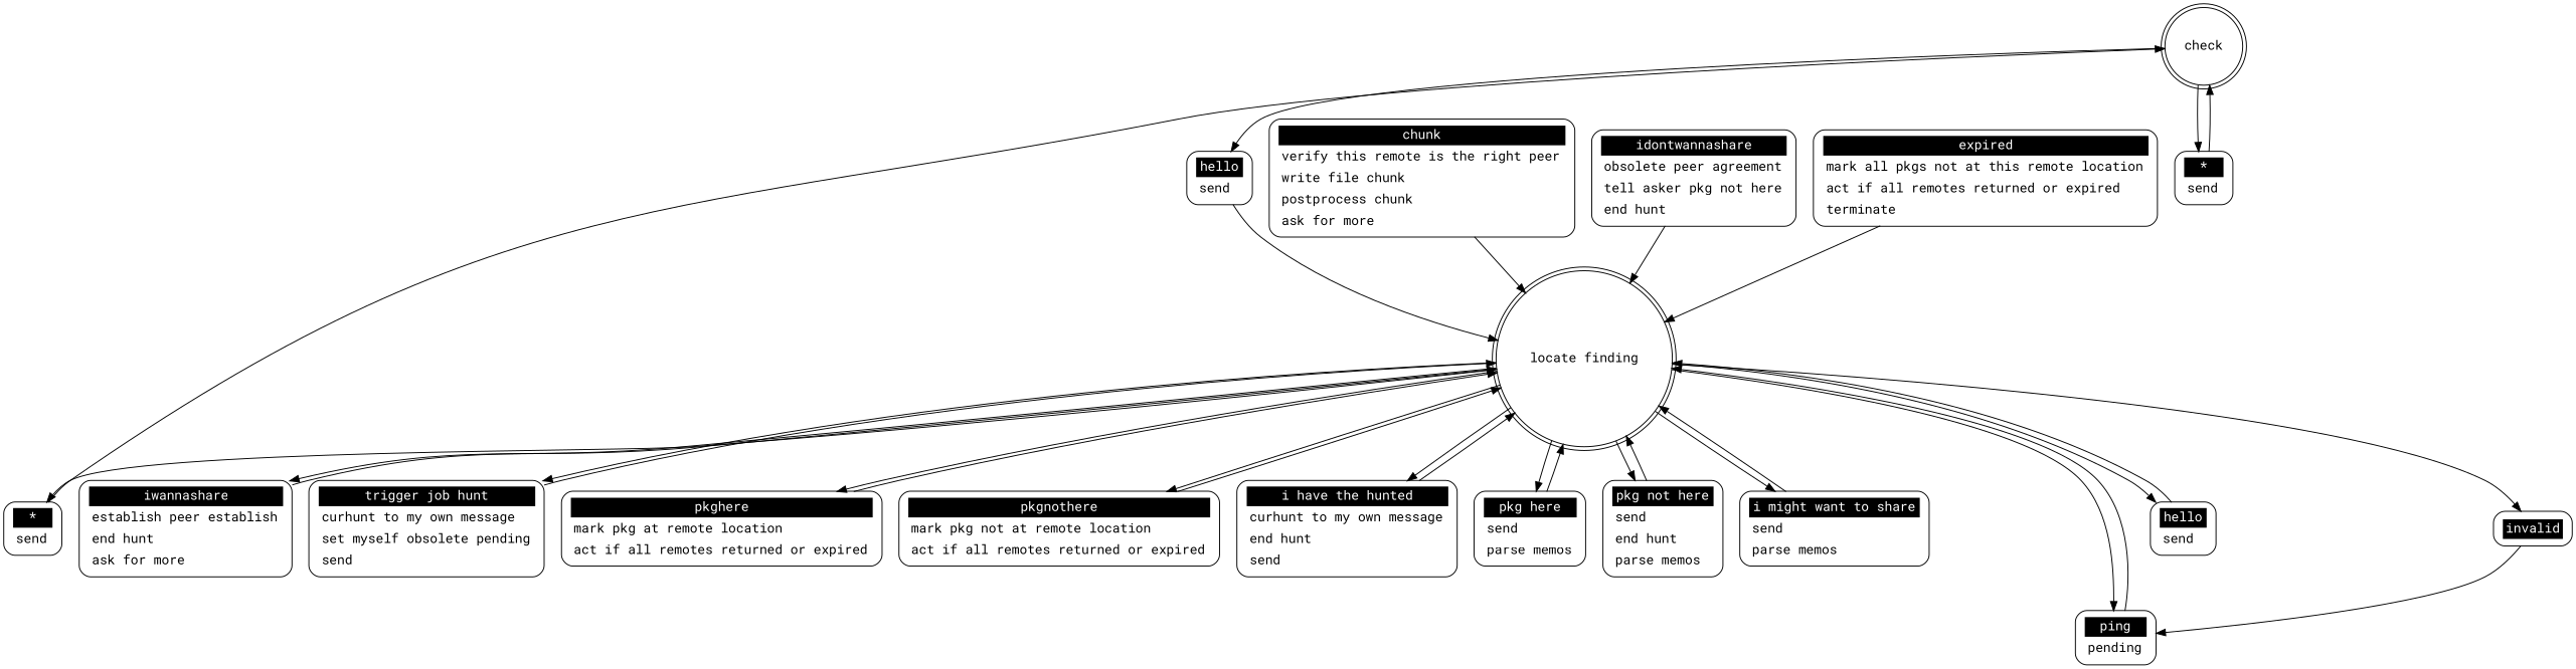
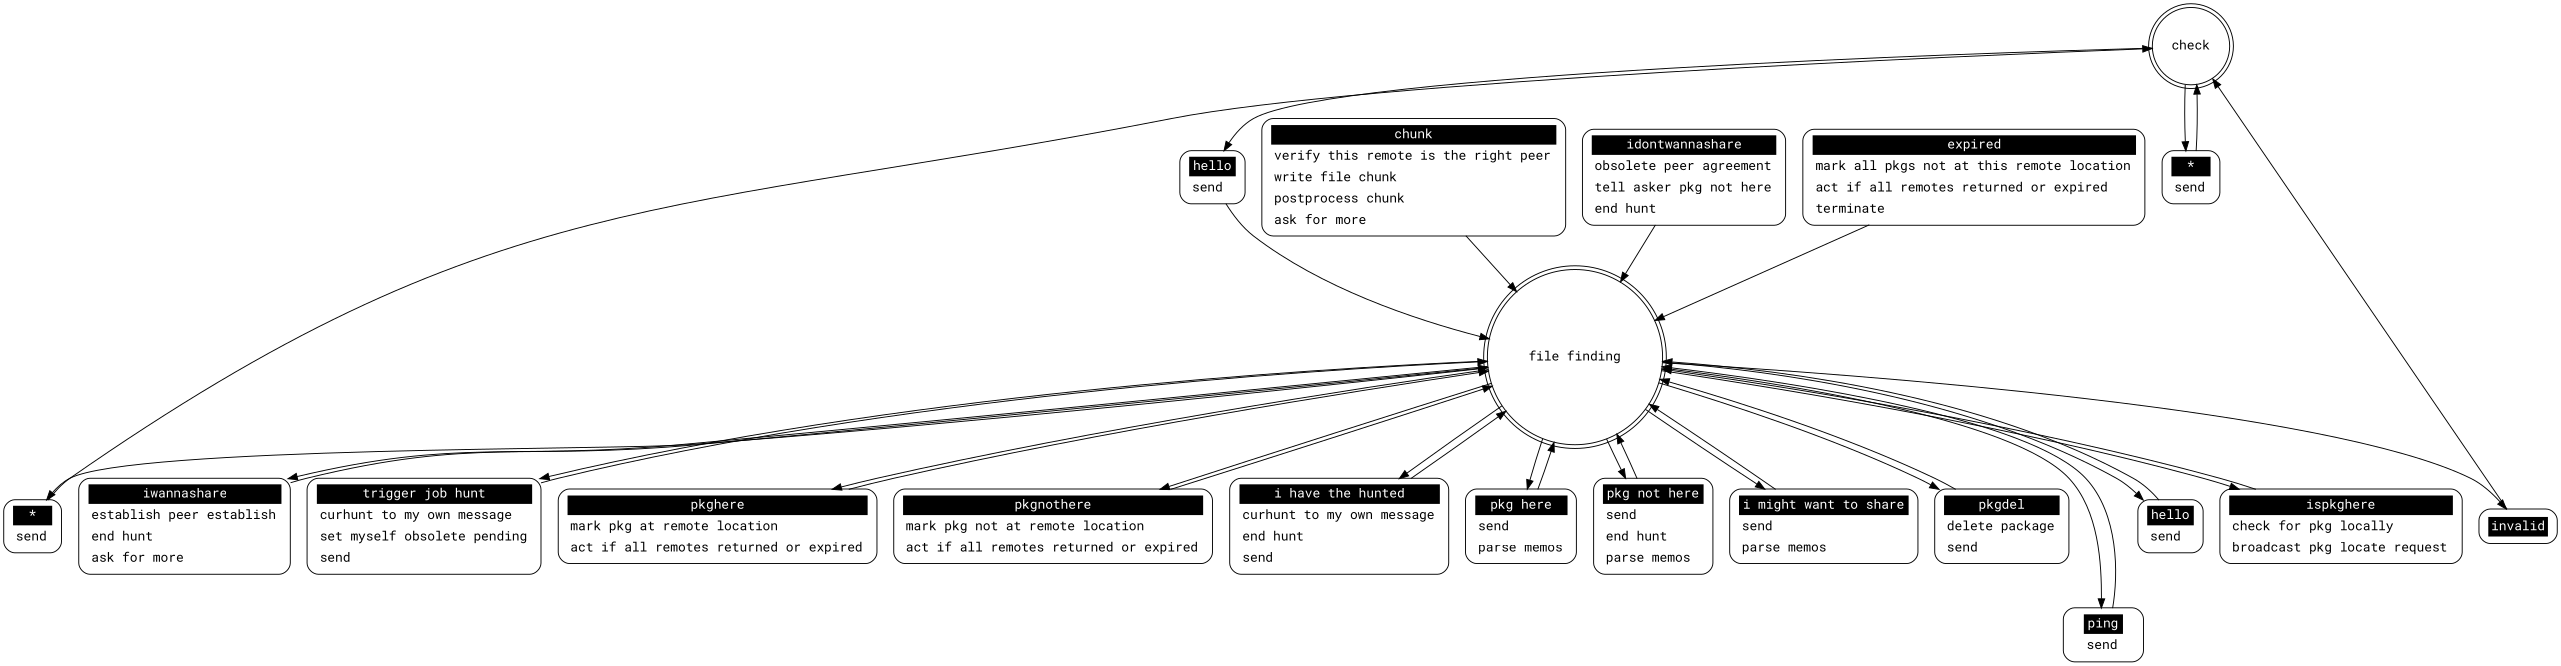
  digraph {
    fontname="Roboto Mono"
    node [fontname="Roboto Mono" shape=Mrecord style=solid]
    edge [fontname="Roboto Mono"]
    n1 [label=check shape=doublecircle style=""]
    n2 [label=<<table border="0" cellborder="0" cellpadding="3" bgcolor="white"><tr><td bgcolor="black" align="center" colspan="2"><font color="white">hello</font></td></tr><tr><td align="left" port="r3">send</td></tr></table>>]
    n3 [label=<<table border="0" cellborder="0" cellpadding="3" bgcolor="white"><tr><td bgcolor="black" align="center" colspan="2"><font color="white">*</font></td></tr><tr><td align="left" port="r3">send</td></tr></table>>]
-   "file finding" [shape=doublecircle label="locate finding" style=""]
+   "file finding" [shape=doublecircle style=""]
    n5 [label=<<table border="0" cellborder="0" cellpadding="3" bgcolor="white"><tr><td bgcolor="black" align="center" colspan="2"><font color="white">hello</font></td></tr><tr><td align="left" port="r3">send</td></tr></table>>]
+   n6 [label=<<table border="0" cellborder="0" cellpadding="3" bgcolor="white"><tr><td bgcolor="black" align="center" colspan="2"><font color="white">ispkghere</font></td></tr><tr><td align="left" port="r3">check for pkg locally</td></tr><tr><td align="left" port="r3">broadcast pkg locate request</td></tr></table>>]
    n7 [label=<<table border="0" cellborder="0" cellpadding="3" bgcolor="white"><tr><td bgcolor="black" align="center" colspan="2"><font color="white">iwannashare</font></td></tr><tr><td align="left" port="r3">establish peer establish</td></tr><tr><td align="left" port="r3">end hunt</td></tr><tr><td align="left" port="r3">ask for more</td></tr></table>>]
    n8 [label=<<table border="0" cellborder="0" cellpadding="3" bgcolor="white"><tr><td bgcolor="black" align="center" colspan="2"><font color="white">trigger job hunt</font></td></tr><tr><td align="left" port="r3">curhunt to my own message</td></tr><tr><td align="left" port="r3">set myself obsolete pending</td></tr><tr><td align="left" port="r3">send</td></tr></table>>]
    n9 [label=<<table border="0" cellborder="0" cellpadding="3" bgcolor="white"><tr><td bgcolor="black" align="center" colspan="2"><font color="white">pkghere</font></td></tr><tr><td align="left" port="r3">mark pkg at remote location</td></tr><tr><td align="left" port="r3">act if all remotes returned or expired</td></tr></table>>]
    n10 [label=<<table border="0" cellborder="0" cellpadding="3" bgcolor="white"><tr><td bgcolor="black" align="center" colspan="2"><font color="white">pkgnothere</font></td></tr><tr><td align="left" port="r3">mark pkg not at remote location</td></tr><tr><td align="left" port="r3">act if all remotes returned or expired</td></tr></table>>]
    n11 [label=<<table border="0" cellborder="0" cellpadding="3" bgcolor="white"><tr><td bgcolor="black" align="center" colspan="2"><font color="white">i have the hunted</font></td></tr><tr><td align="left" port="r3">curhunt to my own message</td></tr><tr><td align="left" port="r3">end hunt</td></tr><tr><td align="left" port="r3">send</td></tr></table>>]
    n12 [label=<<table border="0" cellborder="0" cellpadding="3" bgcolor="white"><tr><td bgcolor="black" align="center" colspan="2"><font color="white">pkg here</font></td></tr><tr><td align="left" port="r3">send</td></tr><tr><td align="left" port="r3">parse memos</td></tr></table>>]
    n13 [label=<<table border="0" cellborder="0" cellpadding="3" bgcolor="white"><tr><td bgcolor="black" align="center" colspan="2"><font color="white">pkg not here</font></td></tr><tr><td align="left" port="r3">send</td></tr><tr><td align="left" port="r3">end hunt</td></tr><tr><td align="left" port="r3">parse memos</td></tr></table>>]
    n14 [label=<<table border="0" cellborder="0" cellpadding="3" bgcolor="white"><tr><td bgcolor="black" align="center" colspan="2"><font color="white">i might want to share</font></td></tr><tr><td align="left" port="r3">send</td></tr><tr><td align="left" port="r3">parse memos</td></tr></table>>]
-   n16 [label=<<table border="0" cellborder="0" cellpadding="3" bgcolor="white"><tr><td bgcolor="black" align="center" colspan="2"><font color="white">ping</font></td></tr><tr><td align="left" port="r3">pending</td></tr></table>>]
+   n15 [label=<<table border="0" cellborder="0" cellpadding="3" bgcolor="white"><tr><td bgcolor="black" align="center" colspan="2"><font color="white">pkgdel</font></td></tr><tr><td align="left" port="r3">delete package</td></tr><tr><td align="left" port="r3">send</td></tr></table>>]
+   n16 [label=<<table border="0" cellborder="0" cellpadding="3" bgcolor="white"><tr><td bgcolor="black" align="center" colspan="2"><font color="white">ping</font></td></tr><tr><td align="left" port="r3">send</td></tr></table>>]
    n17 [label=<<table border="0" cellborder="0" cellpadding="3" bgcolor="white"><tr><td bgcolor="black" align="center" colspan="2"><font color="white">invalid</font></td></tr></table>>]
    n18 [label=<<table border="0" cellborder="0" cellpadding="3" bgcolor="white"><tr><td bgcolor="black" align="center" colspan="2"><font color="white">*</font></td></tr><tr><td align="left" port="r3">send</td></tr></table>>]
    n19 [label=<<table border="0" cellborder="0" cellpadding="3" bgcolor="white"><tr><td bgcolor="black" align="center" colspan="2"><font color="white">chunk</font></td></tr><tr><td align="left" port="r3">verify this remote is the right peer</td></tr><tr><td align="left" port="r3">write file chunk</td></tr><tr><td align="left" port="r3">postprocess chunk</td></tr><tr><td align="left" port="r3">ask for more</td></tr></table>>]
    n20 [label=<<table border="0" cellborder="0" cellpadding="3" bgcolor="white"><tr><td bgcolor="black" align="center" colspan="2"><font color="white">idontwannashare</font></td></tr><tr><td align="left" port="r3">obsolete peer agreement</td></tr><tr><td align="left" port="r3">tell asker pkg not here</td></tr><tr><td align="left" port="r3">end hunt</td></tr></table>>]
    n21 [label=<<table border="0" cellborder="0" cellpadding="3" bgcolor="white"><tr><td bgcolor="black" align="center" colspan="2"><font color="white">expired</font></td></tr><tr><td align="left" port="r3">mark all pkgs not at this remote location</td></tr><tr><td align="left" port="r3">act if all remotes returned or expired</td></tr><tr><td align="left" port="r3">terminate</td></tr></table>>]
    n1 -> n2
    n1 -> n3
    n2 -> "file finding"
    n3 -> n1
    "file finding" -> n5
+   "file finding" -> n6
    "file finding" -> n7
    "file finding" -> n8
    "file finding" -> n9
    "file finding" -> n10
    "file finding" -> n11
    "file finding" -> n12
    "file finding" -> n13
    "file finding" -> n14
+   "file finding" -> n15
    "file finding" -> n16
    "file finding" -> n17
    "file finding" -> n18
    n5 -> "file finding"
+   n6 -> "file finding"
    n7 -> "file finding"
    n8 -> "file finding"
    n9 -> "file finding"
    n10 -> "file finding"
    n11 -> "file finding"
    n12 -> "file finding"
    n13 -> "file finding"
    n14 -> "file finding"
+   n15 -> "file finding"
    n16 -> "file finding"
-   n17 -> n16
+   n17 -> n1
    n18 -> n1
    n19 -> "file finding"
    n20 -> "file finding"
    n21 -> "file finding"
  }
